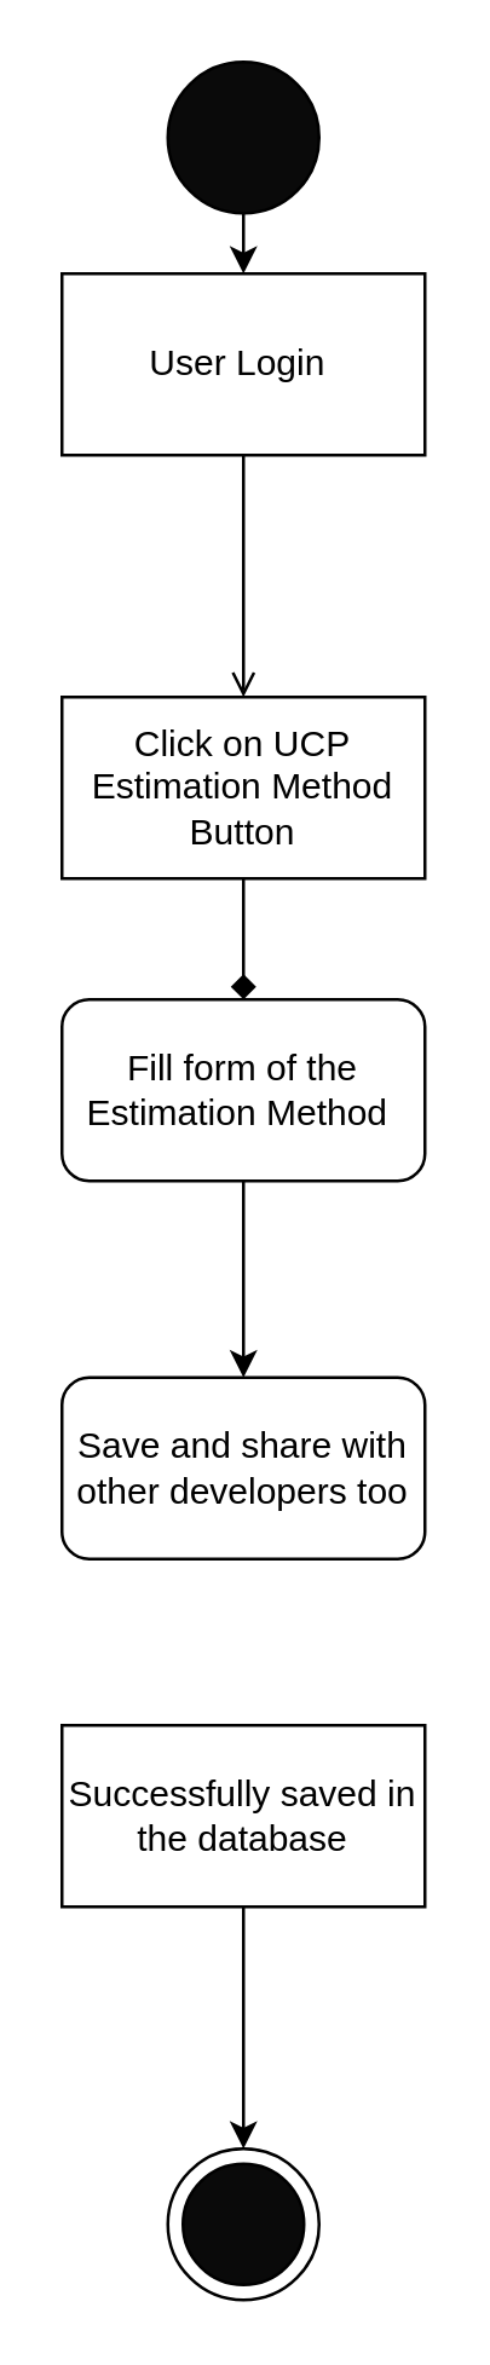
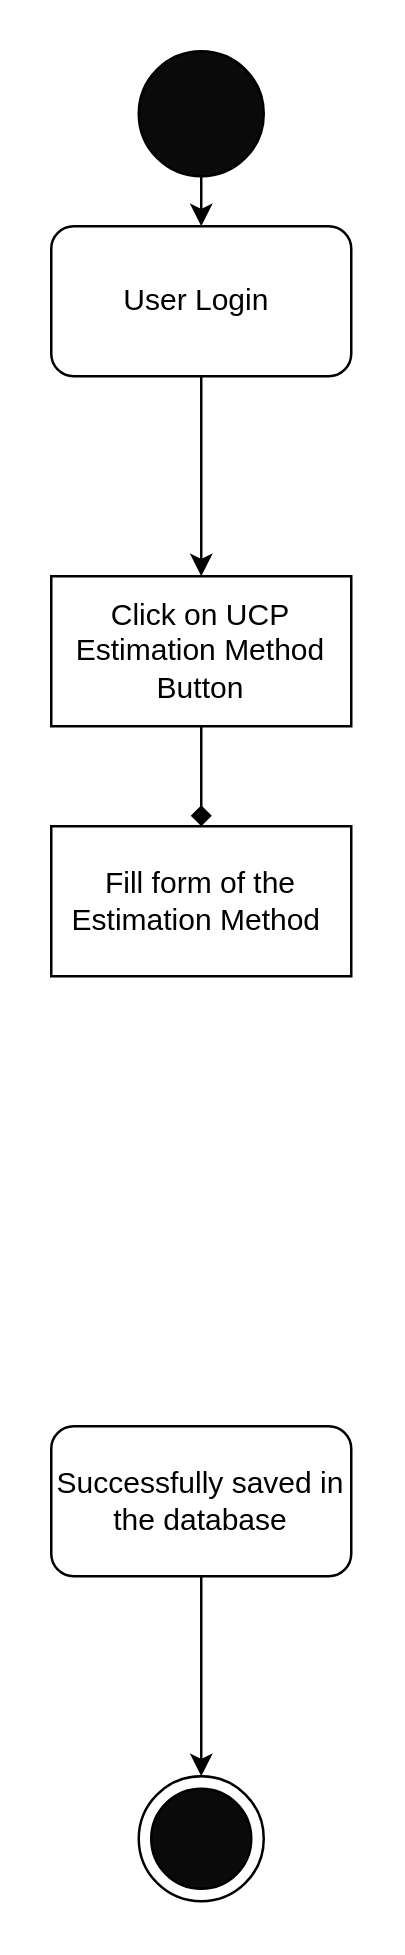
  <mxCell id="0" />
  <mxCell id="1" parent="0" />
  <mxCell id="2" style="edgeStyle=orthogonalEdgeStyle;rounded=0;orthogonalLoop=1;jettySize=auto;html=1;exitX=0.5;exitY=1;exitDx=0;exitDy=0;entryX=0.5;entryY=0;entryDx=0;entryDy=0;" edge="1" parent="1" source="3" target="5"><mxGeometry relative="1" as="geometry" /></mxCell>
  <mxCell id="3" value="" style="ellipse;whiteSpace=wrap;html=1;aspect=fixed;fillColor=#0A0A0A;" vertex="1" parent="1"><mxGeometry x="55" y="20" width="50" height="50" as="geometry" /></mxCell>
- <mxCell id="4" value="" style="edgeStyle=orthogonalEdgeStyle;rounded=0;orthogonalLoop=1;jettySize=auto;html=1;endArrow=open;" edge="1" parent="1" source="5" target="10"><mxGeometry relative="1" as="geometry" /></mxCell>
- <mxCell id="5" value="User Login&amp;nbsp;" style="whiteSpace=wrap;html=1;fillColor=#FFFFFF;rounded=0;" vertex="1" parent="1"><mxGeometry x="20" y="90" width="120" height="60" as="geometry" /></mxCell>
+ <mxCell id="4" value="" style="edgeStyle=orthogonalEdgeStyle;rounded=0;orthogonalLoop=1;jettySize=auto;html=1;" edge="1" parent="1" source="5" target="10"><mxGeometry relative="1" as="geometry" /></mxCell>
+ <mxCell id="5" value="User Login&amp;nbsp;" style="rounded=1;whiteSpace=wrap;html=1;fillColor=#FFFFFF;" vertex="1" parent="1"><mxGeometry x="20" y="90" width="120" height="60" as="geometry" /></mxCell>
  <mxCell id="6" value="" style="ellipse;whiteSpace=wrap;html=1;aspect=fixed;fillColor=#FFFFFF;" vertex="1" parent="1"><mxGeometry x="55" y="710" width="50" height="50" as="geometry" /></mxCell>
  <mxCell id="7" value="" style="ellipse;whiteSpace=wrap;html=1;aspect=fixed;fillColor=#0A0A0A;" vertex="1" parent="1"><mxGeometry x="60" y="715" width="40" height="40" as="geometry" /></mxCell>
  <mxCell id="8" style="edgeStyle=orthogonalEdgeStyle;rounded=0;orthogonalLoop=1;jettySize=auto;html=1;exitX=0.5;exitY=1;exitDx=0;exitDy=0;entryX=0.5;entryY=0;entryDx=0;entryDy=0;" edge="1" parent="1" source="14" target="6"><mxGeometry relative="1" as="geometry"><mxPoint x="80" y="670" as="sourcePoint" /></mxGeometry></mxCell>
  <mxCell id="9" value="" style="edgeStyle=orthogonalEdgeStyle;rounded=0;orthogonalLoop=1;jettySize=auto;html=1;endArrow=diamond;" edge="1" parent="1" source="10" target="12"><mxGeometry relative="1" as="geometry" /></mxCell>
  <mxCell id="10" value="Click on UCP Estimation Method Button" style="whiteSpace=wrap;html=1;fillColor=#FFFFFF;rounded=0;" vertex="1" parent="1"><mxGeometry x="20" y="230" width="120" height="60" as="geometry" /></mxCell>
- <mxCell id="11" value="" style="edgeStyle=orthogonalEdgeStyle;rounded=0;orthogonalLoop=1;jettySize=auto;html=1;" edge="1" parent="1" source="12" target="13"><mxGeometry relative="1" as="geometry" /></mxCell>
- <mxCell id="12" value="Fill form of the Estimation Method&amp;nbsp;" style="whiteSpace=wrap;html=1;fillColor=#FFFFFF;rounded=1;" vertex="1" parent="1"><mxGeometry x="20" y="330" width="120" height="60" as="geometry" /></mxCell>
- <mxCell id="13" value="Save and share with other developers too" style="whiteSpace=wrap;html=1;fillColor=#FFFFFF;rounded=1;" vertex="1" parent="1"><mxGeometry x="20" y="455" width="120" height="60" as="geometry" /></mxCell>
- <mxCell id="14" value="Successfully saved in the database" style="whiteSpace=wrap;html=1;fillColor=#FFFFFF;rounded=0;" vertex="1" parent="1"><mxGeometry x="20" y="570" width="120" height="60" as="geometry" /></mxCell>
+ <mxCell id="12" value="Fill form of the Estimation Method&amp;nbsp;" style="whiteSpace=wrap;html=1;fillColor=#FFFFFF;rounded=0;" vertex="1" parent="1"><mxGeometry x="20" y="330" width="120" height="60" as="geometry" /></mxCell>
+ <mxCell id="14" value="Successfully saved in the database" style="whiteSpace=wrap;html=1;fillColor=#FFFFFF;rounded=1;" vertex="1" parent="1"><mxGeometry x="20" y="570" width="120" height="60" as="geometry" /></mxCell>
